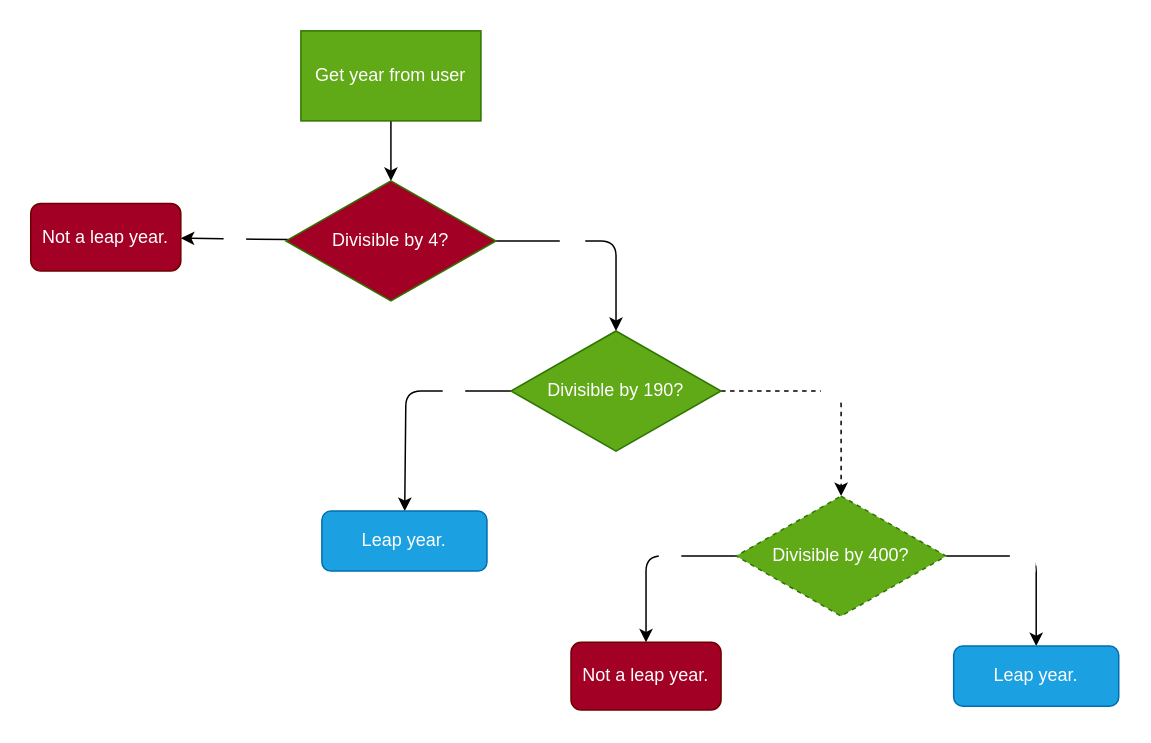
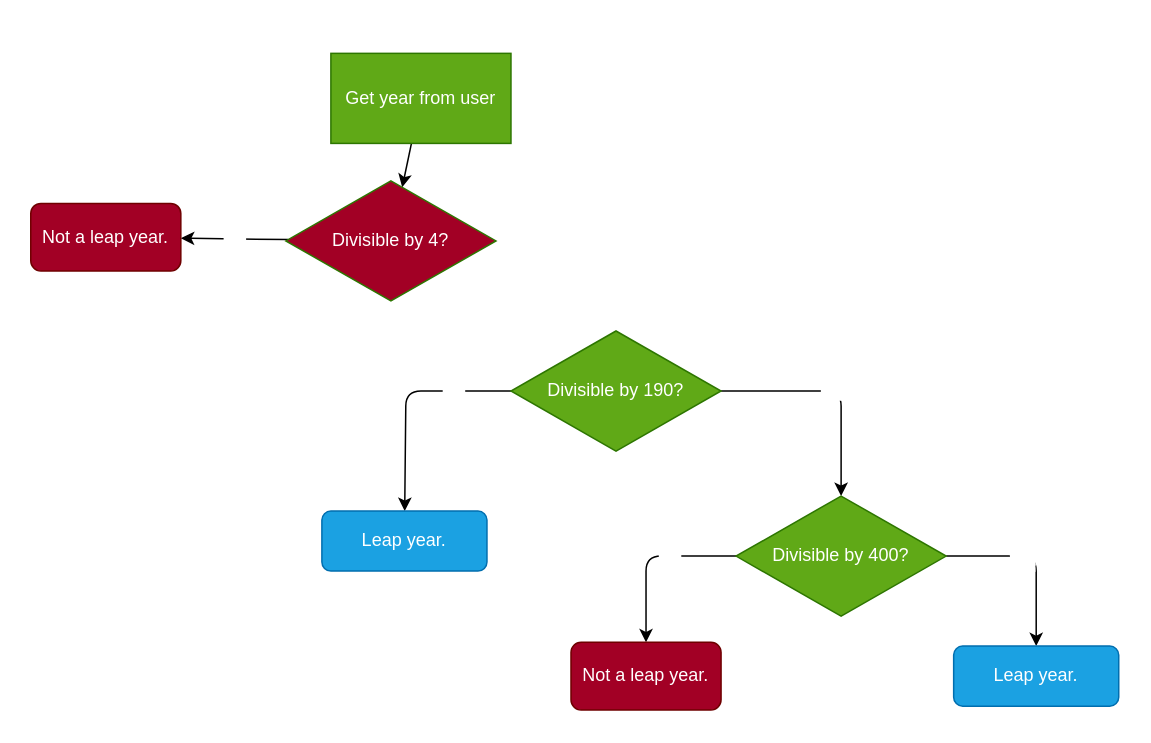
  <mxCell id="0" />
  <mxCell id="1" parent="0" />
  <mxCell id="2" value="" style="edgeStyle=none;html=1;fontColor=none;" edge="1" parent="1" source="3" target="7"><mxGeometry relative="1" as="geometry" /></mxCell>
- <mxCell id="3" value="Get year from user" style="whiteSpace=wrap;html=1;fillColor=#60a917;strokeColor=#2D7600;fontColor=#ffffff;" vertex="1" parent="1"><mxGeometry x="200" y="20" width="120" height="60" as="geometry" /></mxCell>
+ <mxCell id="3" value="Get year from user" style="whiteSpace=wrap;html=1;fillColor=#60a917;strokeColor=#2D7600;fontColor=#ffffff;" vertex="1" parent="1"><mxGeometry x="220" y="35" width="120" height="60" as="geometry" /></mxCell>
  <mxCell id="4" value="&lt;font color=&quot;#ffffff&quot;&gt;No&lt;/font&gt;" style="edgeStyle=none;html=1;fontColor=none;" edge="1" parent="1" source="7" target="8"><mxGeometry relative="1" as="geometry" /></mxCell>
- <mxCell id="5" value="" style="edgeStyle=none;html=1;fontColor=#FFFFFF;entryX=0.5;entryY=0;entryDx=0;entryDy=0;" edge="1" parent="1" source="7" target="12"><mxGeometry relative="1" as="geometry"><mxPoint x="430" y="160" as="targetPoint" /><Array as="points"><mxPoint x="410" y="160" /></Array></mxGeometry></mxCell>
- <mxCell id="6" value="Yes" style="edgeLabel;html=1;align=center;verticalAlign=middle;resizable=0;points=[];fontColor=#FFFFFF;" vertex="1" connectable="0" parent="5"><mxGeometry x="-0.286" y="-2" relative="1" as="geometry"><mxPoint as="offset" /></mxGeometry></mxCell>
  <mxCell id="7" value="Divisible by 4?" style="rhombus;whiteSpace=wrap;html=1;fillColor=#a20025;strokeColor=#2D7600;fontColor=#ffffff;" vertex="1" parent="1"><mxGeometry x="190" y="120" width="140" height="80" as="geometry" /></mxCell>
  <mxCell id="8" value="Not a leap year." style="rounded=1;whiteSpace=wrap;html=1;fillColor=#a20025;strokeColor=#6F0000;fontColor=#ffffff;" vertex="1" parent="1"><mxGeometry x="20" y="135" width="100" height="45" as="geometry" /></mxCell>
- <mxCell id="9" value="Yes" style="edgeStyle=none;html=1;fontColor=#FFFFFF;dashed=1;" edge="1" parent="1" source="12" target="17"><mxGeometry relative="1" as="geometry"><Array as="points"><mxPoint x="560" y="260" /></Array></mxGeometry></mxCell>
+ <mxCell id="9" value="Yes" style="edgeStyle=none;html=1;fontColor=#FFFFFF;" edge="1" parent="1" source="12" target="17"><mxGeometry relative="1" as="geometry"><Array as="points"><mxPoint x="560" y="260" /></Array></mxGeometry></mxCell>
  <mxCell id="10" value="" style="edgeStyle=none;html=1;fontColor=#FFFFFF;" edge="1" parent="1" source="12" target="18"><mxGeometry relative="1" as="geometry"><Array as="points"><mxPoint x="270" y="260" /></Array></mxGeometry></mxCell>
  <mxCell id="11" value="No" style="edgeLabel;html=1;align=center;verticalAlign=middle;resizable=0;points=[];fontColor=#FFFFFF;" vertex="1" connectable="0" parent="10"><mxGeometry x="-0.48" y="3" relative="1" as="geometry"><mxPoint as="offset" /></mxGeometry></mxCell>
  <mxCell id="12" value="Divisible by 190?" style="rhombus;whiteSpace=wrap;html=1;fillColor=#60a917;strokeColor=#2D7600;fontColor=#ffffff;" vertex="1" parent="1"><mxGeometry x="340" y="220" width="140" height="80" as="geometry" /></mxCell>
  <mxCell id="13" value="" style="edgeStyle=none;html=1;fontColor=#FFFFFF;entryX=0.5;entryY=0;entryDx=0;entryDy=0;" edge="1" parent="1" source="17" target="19"><mxGeometry relative="1" as="geometry"><mxPoint x="690" y="430" as="targetPoint" /><Array as="points"><mxPoint x="690" y="370" /></Array></mxGeometry></mxCell>
  <mxCell id="14" value="Yes" style="edgeLabel;html=1;align=center;verticalAlign=middle;resizable=0;points=[];fontColor=#FFFFFF;" vertex="1" connectable="0" parent="13"><mxGeometry x="-0.167" y="-3" relative="1" as="geometry"><mxPoint as="offset" /></mxGeometry></mxCell>
  <mxCell id="15" value="" style="edgeStyle=none;html=1;fontColor=#FFFFFF;entryX=0.5;entryY=0;entryDx=0;entryDy=0;" edge="1" parent="1" source="17" target="20"><mxGeometry relative="1" as="geometry"><mxPoint x="473.333" y="430" as="targetPoint" /><Array as="points"><mxPoint x="430" y="370" /></Array></mxGeometry></mxCell>
  <mxCell id="16" value="No" style="edgeLabel;html=1;align=center;verticalAlign=middle;resizable=0;points=[];fontColor=#FFFFFF;" vertex="1" connectable="0" parent="15"><mxGeometry x="-0.234" y="3" relative="1" as="geometry"><mxPoint as="offset" /></mxGeometry></mxCell>
- <mxCell id="17" value="Divisible by 400?" style="rhombus;whiteSpace=wrap;html=1;fillColor=#60a917;strokeColor=#2D7600;fontColor=#ffffff;dashed=1;" vertex="1" parent="1"><mxGeometry x="490" y="330" width="140" height="80" as="geometry" /></mxCell>
+ <mxCell id="17" value="Divisible by 400?" style="rhombus;whiteSpace=wrap;html=1;fillColor=#60a917;strokeColor=#2D7600;fontColor=#ffffff;" vertex="1" parent="1"><mxGeometry x="490" y="330" width="140" height="80" as="geometry" /></mxCell>
  <mxCell id="18" value="Leap year." style="rounded=1;whiteSpace=wrap;html=1;fillColor=#1ba1e2;strokeColor=#006EAF;fontColor=#ffffff;" vertex="1" parent="1"><mxGeometry x="214" y="340" width="110" height="40" as="geometry" /></mxCell>
  <mxCell id="19" value="Leap year." style="rounded=1;whiteSpace=wrap;html=1;fillColor=#1ba1e2;strokeColor=#006EAF;fontColor=#ffffff;" vertex="1" parent="1"><mxGeometry x="635" y="430" width="110" height="40" as="geometry" /></mxCell>
  <mxCell id="20" value="Not a leap year." style="rounded=1;whiteSpace=wrap;html=1;fillColor=#a20025;strokeColor=#6F0000;fontColor=#ffffff;" vertex="1" parent="1"><mxGeometry x="380" y="427.5" width="100" height="45" as="geometry" /></mxCell>
